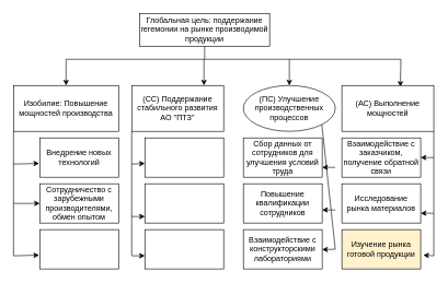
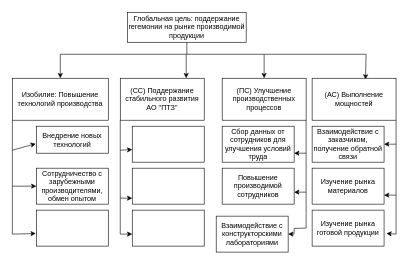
  <mxCell id="0" />
  <mxCell id="1" parent="0" />
  <mxCell id="2" value="Глобальная цель: поддержание гегемонии на рынке производимой продукции" style="rounded=0;whiteSpace=wrap;html=1;" vertex="1" parent="1"><mxGeometry x="212" y="20" width="198" height="50" as="geometry" /></mxCell>
  <mxCell id="3" value="" style="endArrow=none;html=1;rounded=0;exitX=0.5;exitY=1;exitDx=0;exitDy=0;" edge="1" parent="1" source="2"><mxGeometry width="50" height="50" relative="1" as="geometry"><mxPoint x="280" y="270" as="sourcePoint" /><mxPoint x="311" y="90" as="targetPoint" /></mxGeometry></mxCell>
  <mxCell id="4" value="" style="endArrow=none;html=1;rounded=0;" edge="1" parent="1"><mxGeometry width="50" height="50" relative="1" as="geometry"><mxPoint x="100" y="90" as="sourcePoint" /><mxPoint x="610" y="90" as="targetPoint" /></mxGeometry></mxCell>
  <mxCell id="5" value="" style="endArrow=classic;html=1;rounded=0;" edge="1" parent="1" target="9"><mxGeometry width="50" height="50" relative="1" as="geometry"><mxPoint x="100" y="90" as="sourcePoint" /><mxPoint x="90" y="130" as="targetPoint" /><Array as="points" /></mxGeometry></mxCell>
  <mxCell id="6" value="" style="endArrow=classic;html=1;rounded=0;" edge="1" parent="1"><mxGeometry width="50" height="50" relative="1" as="geometry"><mxPoint x="310" y="90" as="sourcePoint" /><mxPoint x="310" y="130" as="targetPoint" /></mxGeometry></mxCell>
  <mxCell id="7" value="" style="endArrow=classic;html=1;rounded=0;entryX=0.5;entryY=0;entryDx=0;entryDy=0;" edge="1" parent="1" target="12"><mxGeometry width="50" height="50" relative="1" as="geometry"><mxPoint x="440" y="90" as="sourcePoint" /><mxPoint x="410" y="130" as="targetPoint" /><Array as="points" /></mxGeometry></mxCell>
  <mxCell id="8" value="" style="endArrow=classic;html=1;rounded=0;entryX=0.454;entryY=0.029;entryDx=0;entryDy=0;entryPerimeter=0;" edge="1" parent="1"><mxGeometry width="50" height="50" relative="1" as="geometry"><mxPoint x="610" y="90" as="sourcePoint" /><mxPoint x="609.02" y="132.03" as="targetPoint" /></mxGeometry></mxCell>
- <mxCell id="9" value="Изобилие: Повышение мощностей производства" style="rounded=0;whiteSpace=wrap;html=1;" vertex="1" parent="1"><mxGeometry x="20" y="130" width="160" height="70" as="geometry" /></mxCell>
+ <mxCell id="9" value="Изобилие: Повышение технологий производства" style="rounded=0;whiteSpace=wrap;html=1;" vertex="1" parent="1"><mxGeometry x="20" y="130" width="160" height="70" as="geometry" /></mxCell>
  <mxCell id="10" value="(СС) Поддержание стабильного развития АО &quot;ПТЗ&quot;" style="rounded=0;whiteSpace=wrap;html=1;" vertex="1" parent="1"><mxGeometry x="200" y="130" width="140" height="70" as="geometry" /></mxCell>
  <mxCell id="11" value="(АС) Выполнение мощностей" style="rounded=0;whiteSpace=wrap;html=1;" vertex="1" parent="1"><mxGeometry x="520" y="130" width="140" height="70" as="geometry" /></mxCell>
- <mxCell id="12" value="(ПС) Улучшение производственных процессов" style="ellipse;whiteSpace=wrap;html=1;" vertex="1" parent="1"><mxGeometry x="370" y="130" width="140" height="70" as="geometry" /></mxCell>
- <mxCell id="13" value="Внедрение новых технологий" style="rounded=0;whiteSpace=wrap;html=1;" vertex="1" parent="1"><mxGeometry x="60" y="210" width="120" height="60" as="geometry" /></mxCell>
+ <mxCell id="12" value="(ПС) Улучшение производственных процессов" style="rounded=0;whiteSpace=wrap;html=1;" vertex="1" parent="1"><mxGeometry x="370" y="130" width="140" height="70" as="geometry" /></mxCell>
+ <mxCell id="13" value="Внедрение новых технологий" style="rounded=0;whiteSpace=wrap;html=1;" vertex="1" parent="1"><mxGeometry x="60" y="210" width="120" height="45" as="geometry" /></mxCell>
  <mxCell id="14" value="Сотрудничество с зарубежными производителями, обмен опытом" style="rounded=0;whiteSpace=wrap;html=1;" vertex="1" parent="1"><mxGeometry x="60" y="280" width="120" height="60" as="geometry" /></mxCell>
  <mxCell id="15" value="" style="rounded=0;whiteSpace=wrap;html=1;" vertex="1" parent="1"><mxGeometry x="60" y="350" width="120" height="60" as="geometry" /></mxCell>
  <mxCell id="16" value="" style="rounded=0;whiteSpace=wrap;html=1;" vertex="1" parent="1"><mxGeometry x="220" y="210" width="120" height="60" as="geometry" /></mxCell>
  <mxCell id="17" value="" style="rounded=0;whiteSpace=wrap;html=1;" vertex="1" parent="1"><mxGeometry x="220" y="280" width="120" height="60" as="geometry" /></mxCell>
  <mxCell id="18" value="" style="rounded=0;whiteSpace=wrap;html=1;" vertex="1" parent="1"><mxGeometry x="220" y="350" width="120" height="60" as="geometry" /></mxCell>
  <mxCell id="19" value="Сбор данных от сотрудников для улучшения условий труда" style="rounded=0;whiteSpace=wrap;html=1;" vertex="1" parent="1"><mxGeometry x="370" y="210" width="120" height="60" as="geometry" /></mxCell>
- <mxCell id="20" value="&lt;div&gt;Повышение квалификации сотрудников&lt;/div&gt;" style="rounded=0;whiteSpace=wrap;html=1;" vertex="1" parent="1"><mxGeometry x="370" y="280" width="120" height="60" as="geometry" /></mxCell>
- <mxCell id="21" value="Взаимодействие с конструкторскими лабораториями" style="rounded=0;whiteSpace=wrap;html=1;" vertex="1" parent="1"><mxGeometry x="370" y="350" width="120" height="60" as="geometry" /></mxCell>
+ <mxCell id="20" value="&lt;div&gt;Повышение производимой сотрудников&lt;/div&gt;" style="rounded=0;whiteSpace=wrap;html=1;" vertex="1" parent="1"><mxGeometry x="370" y="280" width="120" height="60" as="geometry" /></mxCell>
+ <mxCell id="21" value="Взаимодействие с конструкторскими лабораториями" style="rounded=0;whiteSpace=wrap;html=1;" vertex="1" parent="1"><mxGeometry x="360" y="360" width="120" height="60" as="geometry" /></mxCell>
  <mxCell id="22" value="Взаимодействие с заказчиком, получение обратной связи" style="rounded=0;whiteSpace=wrap;html=1;" vertex="1" parent="1"><mxGeometry x="520" y="210" width="120" height="60" as="geometry" /></mxCell>
- <mxCell id="23" value="Исследование рынка материалов" style="rounded=0;whiteSpace=wrap;html=1;" vertex="1" parent="1"><mxGeometry x="520" y="280" width="120" height="60" as="geometry" /></mxCell>
+ <mxCell id="23" value="Изучение рынка материалов" style="rounded=0;whiteSpace=wrap;html=1;" vertex="1" parent="1"><mxGeometry x="520" y="280" width="120" height="60" as="geometry" /></mxCell>
  <mxCell id="24" value="" style="edgeStyle=orthogonalEdgeStyle;rounded=0;orthogonalLoop=1;jettySize=auto;html=1;" edge="1" parent="1" target="21"><mxGeometry relative="1" as="geometry"><mxPoint x="510" y="380" as="sourcePoint" /></mxGeometry></mxCell>
- <mxCell id="25" value="Изучение рынка готовой продукции" style="rounded=0;whiteSpace=wrap;html=1;fillColor=#fff2cc;" vertex="1" parent="1"><mxGeometry x="520" y="350" width="120" height="60" as="geometry" /></mxCell>
+ <mxCell id="25" value="Изучение рынка готовой продукции" style="rounded=0;whiteSpace=wrap;html=1;" vertex="1" parent="1"><mxGeometry x="520" y="350" width="120" height="60" as="geometry" /></mxCell>
  <mxCell id="26" value="" style="endArrow=none;html=1;rounded=0;exitX=0;exitY=1;exitDx=0;exitDy=0;" edge="1" parent="1" source="9"><mxGeometry width="50" height="50" relative="1" as="geometry"><mxPoint x="280" y="240" as="sourcePoint" /><mxPoint x="20" y="390" as="targetPoint" /></mxGeometry></mxCell>
  <mxCell id="27" value="" style="endArrow=classic;html=1;rounded=0;entryX=-0.008;entryY=0.65;entryDx=0;entryDy=0;entryPerimeter=0;" edge="1" parent="1" target="15"><mxGeometry width="50" height="50" relative="1" as="geometry"><mxPoint x="20" y="390" as="sourcePoint" /><mxPoint x="330" y="190" as="targetPoint" /></mxGeometry></mxCell>
  <mxCell id="28" value="" style="endArrow=classic;html=1;rounded=0;entryX=0;entryY=0.5;entryDx=0;entryDy=0;" edge="1" parent="1" target="14"><mxGeometry width="50" height="50" relative="1" as="geometry"><mxPoint x="20" y="310" as="sourcePoint" /><mxPoint x="330" y="190" as="targetPoint" /></mxGeometry></mxCell>
  <mxCell id="29" value="" style="endArrow=classic;html=1;rounded=0;entryX=-0.008;entryY=0.65;entryDx=0;entryDy=0;entryPerimeter=0;" edge="1" parent="1" target="13"><mxGeometry width="50" height="50" relative="1" as="geometry"><mxPoint x="20" y="250" as="sourcePoint" /><mxPoint x="330" y="190" as="targetPoint" /></mxGeometry></mxCell>
  <mxCell id="30" value="" style="endArrow=none;html=1;rounded=0;entryX=0;entryY=1;entryDx=0;entryDy=0;" edge="1" parent="1" target="10"><mxGeometry width="50" height="50" relative="1" as="geometry"><mxPoint x="200" y="390" as="sourcePoint" /><mxPoint x="330" y="190" as="targetPoint" /></mxGeometry></mxCell>
  <mxCell id="31" value="" style="endArrow=classic;html=1;rounded=0;entryX=0;entryY=0.65;entryDx=0;entryDy=0;entryPerimeter=0;" edge="1" parent="1" target="16"><mxGeometry width="50" height="50" relative="1" as="geometry"><mxPoint x="200" y="250" as="sourcePoint" /><mxPoint x="330" y="190" as="targetPoint" /></mxGeometry></mxCell>
  <mxCell id="32" value="" style="endArrow=classic;html=1;rounded=0;" edge="1" parent="1"><mxGeometry width="50" height="50" relative="1" as="geometry"><mxPoint x="200" y="330" as="sourcePoint" /><mxPoint x="220" y="330" as="targetPoint" /></mxGeometry></mxCell>
  <mxCell id="33" value="" style="endArrow=classic;html=1;rounded=0;" edge="1" parent="1"><mxGeometry width="50" height="50" relative="1" as="geometry"><mxPoint x="200" y="390" as="sourcePoint" /><mxPoint x="220" y="390" as="targetPoint" /></mxGeometry></mxCell>
  <mxCell id="34" value="" style="endArrow=none;html=1;rounded=0;entryX=1;entryY=1;entryDx=0;entryDy=0;" edge="1" parent="1" target="12"><mxGeometry width="50" height="50" relative="1" as="geometry"><mxPoint x="510" y="380" as="sourcePoint" /><mxPoint x="330" y="190" as="targetPoint" /></mxGeometry></mxCell>
  <mxCell id="35" value="" style="endArrow=none;html=1;rounded=0;entryX=1;entryY=1;entryDx=0;entryDy=0;" edge="1" parent="1" target="11"><mxGeometry width="50" height="50" relative="1" as="geometry"><mxPoint x="660" y="390" as="sourcePoint" /><mxPoint x="330" y="190" as="targetPoint" /><Array as="points" /></mxGeometry></mxCell>
  <mxCell id="36" value="" style="endArrow=classic;html=1;rounded=0;entryX=1;entryY=0.75;entryDx=0;entryDy=0;" edge="1" parent="1" target="19"><mxGeometry width="50" height="50" relative="1" as="geometry"><mxPoint x="510" y="255" as="sourcePoint" /><mxPoint x="330" y="190" as="targetPoint" /></mxGeometry></mxCell>
  <mxCell id="37" value="" style="endArrow=classic;html=1;rounded=0;" edge="1" parent="1"><mxGeometry width="50" height="50" relative="1" as="geometry"><mxPoint x="510" y="320" as="sourcePoint" /><mxPoint x="490" y="320" as="targetPoint" /></mxGeometry></mxCell>
  <mxCell id="38" value="" style="endArrow=classic;html=1;rounded=0;entryX=1;entryY=0.5;entryDx=0;entryDy=0;" edge="1" parent="1" target="22"><mxGeometry width="50" height="50" relative="1" as="geometry"><mxPoint x="660" y="240" as="sourcePoint" /><mxPoint x="330" y="190" as="targetPoint" /></mxGeometry></mxCell>
  <mxCell id="39" value="" style="endArrow=classic;html=1;rounded=0;entryX=1;entryY=0.75;entryDx=0;entryDy=0;" edge="1" parent="1" target="23"><mxGeometry width="50" height="50" relative="1" as="geometry"><mxPoint x="660" y="325" as="sourcePoint" /><mxPoint x="330" y="190" as="targetPoint" /></mxGeometry></mxCell>
  <mxCell id="40" value="" style="endArrow=classic;html=1;rounded=0;entryX=1.033;entryY=0.65;entryDx=0;entryDy=0;entryPerimeter=0;" edge="1" parent="1" target="25"><mxGeometry width="50" height="50" relative="1" as="geometry"><mxPoint x="660" y="390" as="sourcePoint" /><mxPoint x="330" y="190" as="targetPoint" /></mxGeometry></mxCell>
